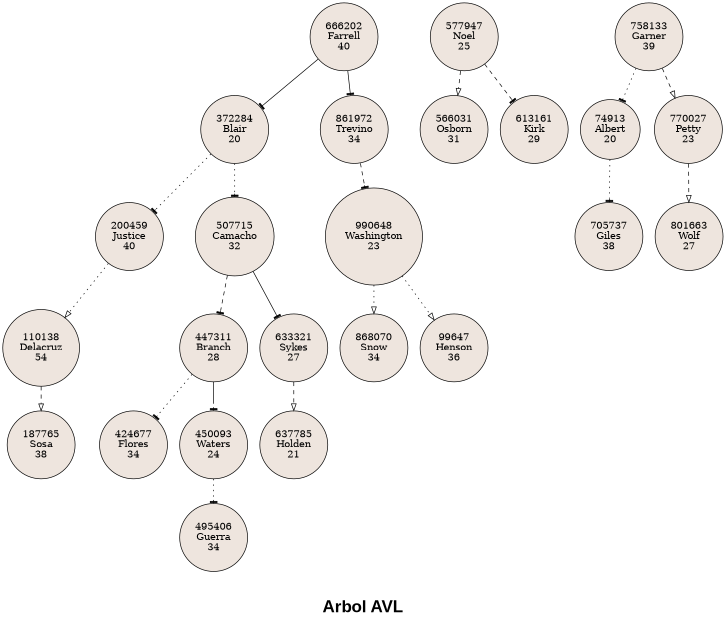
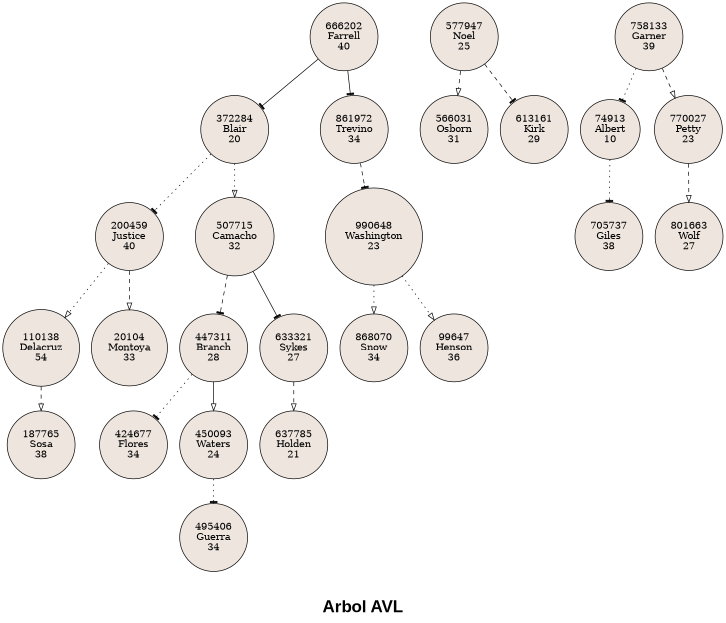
  digraph {
    fontname="Arial Black"
    fontsize="25pt"
    label="Arbol AVL"
    node [fillcolor=seashell2 shape=circle style=filled]
    edge [arrowhead=tee style=dotted tailport=C1]
    n1 [label="666202\nFarrell\n40"]
    n2 [label="372284\nBlair\n20"]
    n3 [label="861972\nTrevino\n34"]
    n4 [label="200459\nJustice\n40"]
    n5 [label="507715\nCamacho\n32"]
    n6 [label="990648\nWashington\n23"]
    n7 [label="110138\nDelacruz\n54"]
+   n8 [label="20104\nMontoya\n33"]
    n9 [label="447311\nBranch\n28"]
    n10 [label="633321\nSykes\n27"]
    n11 [label="187765\nSosa\n38"]
    n12 [label="424677\nFlores\n34"]
    n13 [label="450093\nWaters\n24"]
    n14 [label="637785\nHolden\n21"]
    n15 [label="495406\nGuerra\n34"]
    n16 [label="577947\nNoel\n25"]
    n17 [label="566031\nOsborn\n31"]
    n18 [label="613161\nKirk\n29"]
    n19 [label="758133\nGarner\n39"]
-   n20 [label="74913\nAlbert\n20"]
+   n20 [label="74913\nAlbert\n10"]
    n21 [label="770027\nPetty\n23"]
    n22 [label="868070\nSnow\n34"]
    n23 [label="99647\nHenson\n36"]
    n24 [label="705737\nGiles\n38"]
    n25 [label="801663\nWolf\n27"]
    n1 -> n2 [style=solid tailport=C0]
    n1 -> n3 [style=solid]
    n2 -> n4 [tailport=C0]
-   n2 -> n5
+   n2 -> n5 [arrowhead=onormal]
    n3 -> n6 [style=dashed]
    n4 -> n7 [arrowhead=onormal tailport=C0]
+   n4 -> n8 [arrowhead=onormal style=dashed]
    n5 -> n9 [style=dashed tailport=C0]
    n5 -> n10 [style=solid]
    n6 -> n22 [arrowhead=onormal tailport=C0]
    n6 -> n23 [arrowhead=onormal]
    n7 -> n11 [arrowhead=onormal style=dashed]
    n9 -> n12 [tailport=C0]
-   n9 -> n13 [style=solid]
+   n9 -> n13 [arrowhead=onormal style=solid]
    n10 -> n14 [arrowhead=onormal style=dashed]
    n13 -> n15
    n16 -> n17 [arrowhead=onormal style=dashed tailport=C0]
    n16 -> n18 [style=dashed]
    n19 -> n20 [tailport=C0]
    n19 -> n21 [arrowhead=onormal style=dashed]
    n20 -> n24 [tailport=C0]
    n21 -> n25 [arrowhead=onormal style=dashed]
  }
